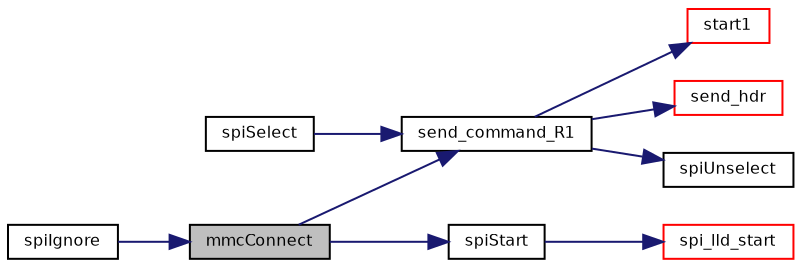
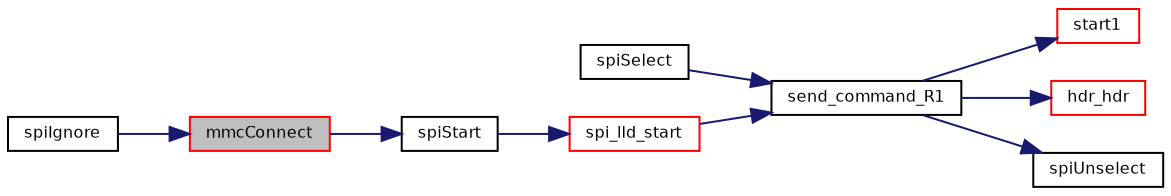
  digraph {
    rankdir=LR
    node [color=black fontname=Helvetica fontsize=8 shape=record]
    edge [color=midnightblue fontname=Helvetica fontsize=8 labelfontname=Helvetica labelfontsize=8 style=solid]
-   n1 [fillcolor=grey75 fontcolor=black height=0.2 label=mmcConnect style=filled width=0.4]
+   n1 [color=red fillcolor=grey75 fontcolor=black height=0.2 label=mmcConnect style=filled width=0.4]
    n2 [height=0.2 label=send_command_R1 width=0.4]
    n3 [height=0.2 label=spiStart width=0.4]
    n4 [color=red height=0.2 label=start1 width=0.4]
-   n5 [color=red height=0.2 label=send_hdr width=0.4]
+   n5 [color=red height=0.2 label=hdr_hdr width=0.4]
    n6 [height=0.2 label=spiUnselect width=0.4]
    n7 [height=0.2 label=spiIgnore width=0.4]
    n8 [color=red height=0.2 label=spi_lld_start width=0.4]
    n9 [height=0.2 label=spiSelect width=0.4]
-   n1 -> n2
+   n8 -> n2
    n1 -> n3
    n2 -> n4
    n2 -> n5
    n2 -> n6
    n3 -> n8
    n7 -> n1
    n9 -> n2
  }
